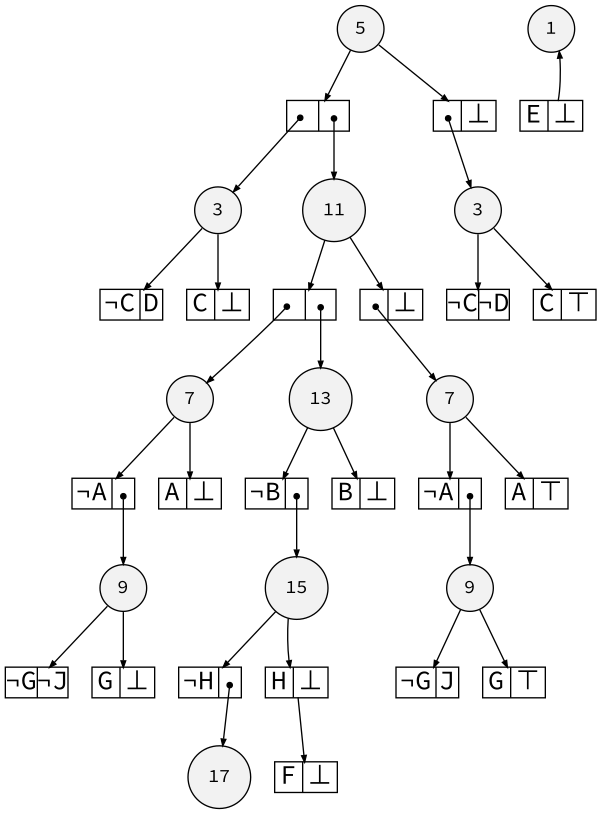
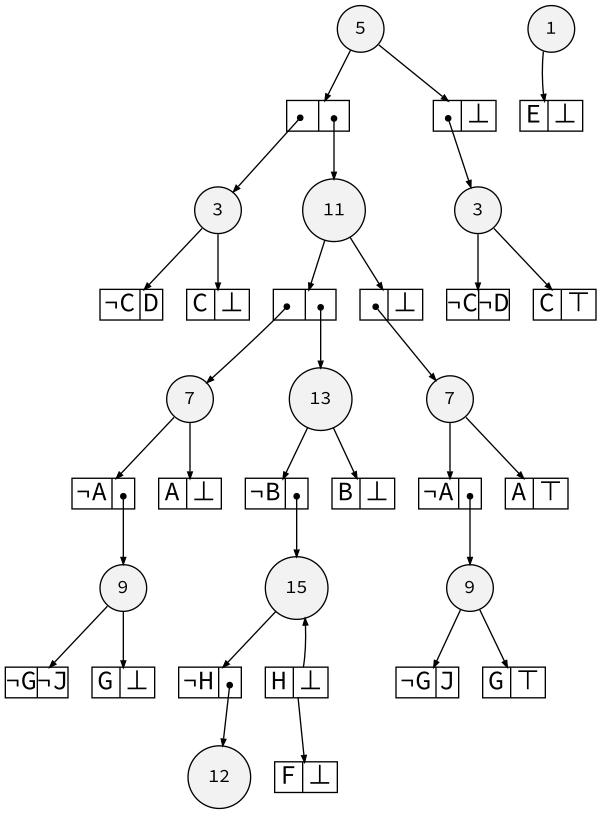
  digraph {
    fontname="Source Code Pro"
    node [fillcolor=white fontname="Source Code Pro" shape=record style=filled fixedsize=true fontsize=20]
    edge [arrowsize=.50 fontname="Source Code Pro"]
-   n1 [fillcolor=gray95 height=.25 label=17 shape=circle width=.25 fixedsize="" fontsize=""]
+   n1 [fillcolor=gray95 height=.25 label=12 shape=circle width=.25 fixedsize="" fontsize=""]
    n2 [fillcolor=gray95 height=.25 label=15 shape=circle width=.25 fixedsize="" fontsize=""]
    n3 [fillcolor=gray95 height=.25 label=13 shape=circle width=.25 fixedsize="" fontsize=""]
    n4 [fillcolor=gray95 height=.25 label=11 shape=circle width=.25 fixedsize="" fontsize=""]
    n5 [fillcolor=gray95 height=.25 label=9 shape=circle width=.25 fixedsize="" fontsize=""]
    n6 [fillcolor=gray95 height=.25 label=9 shape=circle width=.25 fixedsize="" fontsize=""]
    n7 [fillcolor=gray95 height=.25 label=7 shape=circle width=.25 fixedsize="" fontsize=""]
    n8 [fillcolor=gray95 height=.25 label=7 shape=circle width=.25 fixedsize="" fontsize=""]
    n9 [fillcolor=gray95 height=.25 label=5 shape=circle width=.25 fixedsize="" fontsize=""]
    n10 [fillcolor=gray95 height=.25 label=3 shape=circle width=.25 fixedsize="" fontsize=""]
    n11 [fillcolor=gray95 height=.25 label=3 shape=circle width=.25 fixedsize="" fontsize=""]
    n12 [fillcolor=gray95 height=.25 label=1 shape=circle width=.25 fixedsize="" fontsize=""]
    n13 [height=.30 label="<L>&not;H|<R>" width=.65]
    n14 [height=.30 label="<L>H|<R>&#8869;" width=.65]
    n15 [height=.30 label="<L>&not;B|<R>" width=.65]
    n16 [height=.30 label="<L>B|<R>&#8869;" width=.65]
    n17 [height=.30 label="<L>|<R>" width=.65]
    n18 [height=.30 label="<L>|<R>&#8869;" width=.65]
    n19 [height=.30 label="<L>&not;G|<R>&not;J" width=.65]
    n20 [height=.30 label="<L>G|<R>&#8869;" width=.65]
    n21 [height=.30 label="<L>&not;G|<R>J" width=.65]
    n22 [height=.30 label="<L>G|<R>&#8868;" width=.65]
    n23 [height=.30 label="<L>&not;A|<R>" width=.65]
    n24 [height=.30 label="<L>A|<R>&#8869;" width=.65]
    n25 [height=.30 label="<L>&not;A|<R>" width=.65]
    n26 [height=.30 label="<L>A|<R>&#8868;" width=.65]
    n27 [height=.30 label="<L>|<R>" width=.65]
    n28 [height=.30 label="<L>|<R>&#8869;" width=.65]
    n29 [height=.30 label="<L>&not;C|<R>D" width=.65]
    n30 [height=.30 label="<L>C|<R>&#8869;" width=.65]
    n31 [height=.30 label="<L>&not;C|<R>&not;D" width=.65]
    n32 [height=.30 label="<L>C|<R>&#8868;" width=.65]
    n33 [height=.30 label="<L>E|<R>&#8869;" width=.65]
    n34 [height=.30 label="<L>F|<R>&#8869;" width=.65]
    subgraph sub_1 {
      rank=same
      n1
    }
    subgraph sub_2 {
      rank=same
      n2
    }
    subgraph sub_3 {
      rank=same
      n3
    }
    subgraph sub_4 {
      rank=same
      n4
    }
    subgraph sub_5 {
      rank=same
      n5
      n6
    }
    subgraph sub_6 {
      rank=same
      n7
      n8
    }
    subgraph sub_7 {
      rank=same
      n9
    }
    subgraph sub_8 {
      rank=same
      n10
      n11
    }
    subgraph sub_9 {
      rank=same
      n12
    }
    n2 -> n13
-   n2 -> n14
+   n14 -> n2
    n3 -> n15
    n3 -> n16
    n4 -> n17
    n4 -> n18
    n5 -> n19
    n5 -> n20
    n6 -> n21
    n6 -> n22
    n7 -> n23
    n7 -> n24
    n8 -> n25
    n8 -> n26
    n9 -> n27
    n9 -> n28
    n10 -> n29
    n10 -> n30
    n11 -> n31
    n11 -> n32
-   n33 -> n12
+   n12 -> n33
    n13 -> n1 [arrowtail=dot dir=both tailclip=false tailport="R:c"]
    n14 -> n34
    n15 -> n2 [arrowtail=dot dir=both tailclip=false tailport="R:c"]
    n17 -> n3 [arrowtail=dot dir=both tailclip=false tailport="R:c"]
    n17 -> n7 [arrowtail=dot dir=both tailclip=false tailport="L:c"]
    n18 -> n8 [arrowtail=dot dir=both tailclip=false tailport="L:c"]
    n23 -> n5 [arrowtail=dot dir=both tailclip=false tailport="R:c"]
    n25 -> n6 [arrowtail=dot dir=both tailclip=false tailport="R:c"]
    n27 -> n4 [arrowtail=dot dir=both tailclip=false tailport="R:c"]
    n27 -> n10 [arrowtail=dot dir=both tailclip=false tailport="L:c"]
    n28 -> n11 [arrowtail=dot dir=both tailclip=false tailport="L:c"]
  }
